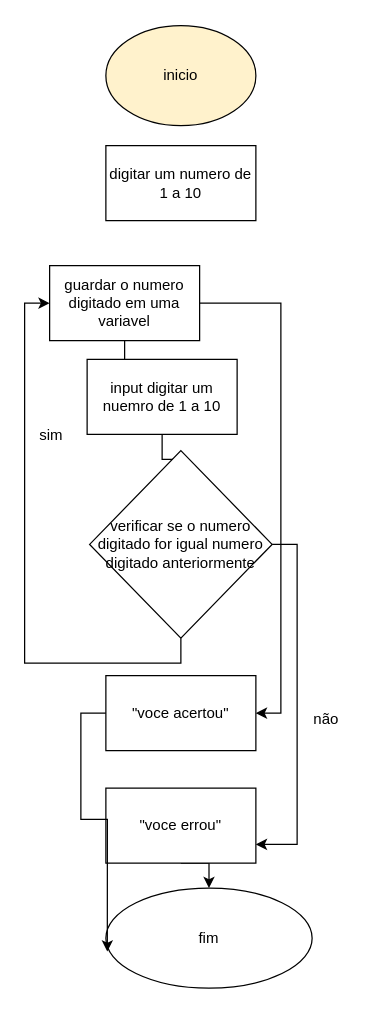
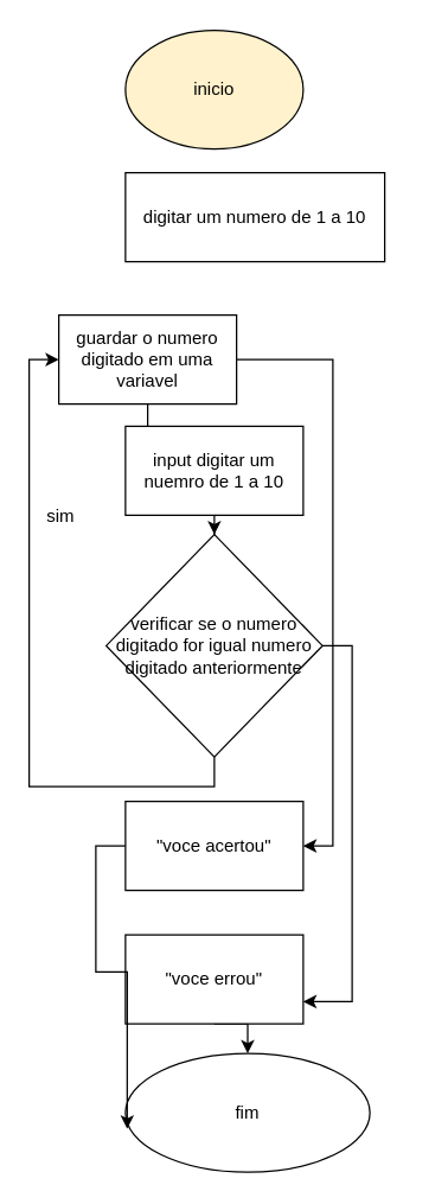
  <mxCell id="0" />
  <mxCell id="1" parent="0" />
  <mxCell id="2" value="inicio" style="ellipse;whiteSpace=wrap;html=1;fillColor=#fff2cc;" vertex="1" parent="1"><mxGeometry x="84" y="20" width="120" height="80" as="geometry" /></mxCell>
  <mxCell id="3" value="fim" style="ellipse;whiteSpace=wrap;html=1;" vertex="1" parent="1"><mxGeometry x="84" y="710" width="165" height="80" as="geometry" /></mxCell>
- <mxCell id="4" value="digitar um numero de 1 a 10" style="rounded=0;whiteSpace=wrap;html=1;" vertex="1" parent="1"><mxGeometry x="84" y="116" width="120" height="60" as="geometry" /></mxCell>
+ <mxCell id="4" value="digitar um numero de 1 a 10" style="rounded=0;whiteSpace=wrap;html=1;" vertex="1" parent="1"><mxGeometry x="84" y="116" width="175" height="60" as="geometry" /></mxCell>
  <mxCell id="5" style="edgeStyle=orthogonalEdgeStyle;rounded=0;orthogonalLoop=1;jettySize=auto;html=1;exitX=1;exitY=0.5;exitDx=0;exitDy=0;entryX=1;entryY=0.5;entryDx=0;entryDy=0;" edge="1" parent="1" source="7" target="13"><mxGeometry relative="1" as="geometry" /></mxCell>
  <mxCell id="6" style="edgeStyle=orthogonalEdgeStyle;rounded=0;orthogonalLoop=1;jettySize=auto;html=1;exitX=0.5;exitY=1;exitDx=0;exitDy=0;" edge="1" parent="1" source="7" target="9"><mxGeometry relative="1" as="geometry" /></mxCell>
  <mxCell id="7" value="guardar o numero digitado em uma variavel" style="rounded=0;whiteSpace=wrap;html=1;" vertex="1" parent="1"><mxGeometry x="39" y="212" width="120" height="60" as="geometry" /></mxCell>
  <mxCell id="8" style="edgeStyle=orthogonalEdgeStyle;rounded=0;orthogonalLoop=1;jettySize=auto;html=1;exitX=0.5;exitY=1;exitDx=0;exitDy=0;" edge="1" parent="1" source="9" target="12"><mxGeometry relative="1" as="geometry" /></mxCell>
- <mxCell id="9" value="input digitar um nuemro de 1 a 10" style="rounded=0;whiteSpace=wrap;html=1;" vertex="1" parent="1"><mxGeometry x="69" y="287" width="120" height="60" as="geometry" /></mxCell>
+ <mxCell id="9" value="input digitar um nuemro de 1 a 10" style="rounded=0;whiteSpace=wrap;html=1;" vertex="1" parent="1"><mxGeometry x="84" y="287" width="120" height="60" as="geometry" /></mxCell>
  <mxCell id="10" style="edgeStyle=orthogonalEdgeStyle;rounded=0;orthogonalLoop=1;jettySize=auto;html=1;exitX=0.5;exitY=1;exitDx=0;exitDy=0;entryX=0;entryY=0.5;entryDx=0;entryDy=0;" edge="1" parent="1" source="12" target="7"><mxGeometry relative="1" as="geometry" /></mxCell>
  <mxCell id="11" style="edgeStyle=orthogonalEdgeStyle;rounded=0;orthogonalLoop=1;jettySize=auto;html=1;exitX=1;exitY=0.5;exitDx=0;exitDy=0;entryX=1;entryY=0.75;entryDx=0;entryDy=0;" edge="1" parent="1" source="12" target="16"><mxGeometry relative="1" as="geometry" /></mxCell>
  <mxCell id="12" value="verificar se o numero digitado for igual numero digitado anteriormente" style="rhombus;whiteSpace=wrap;html=1;" vertex="1" parent="1"><mxGeometry x="71" y="360" width="146" height="150" as="geometry" /></mxCell>
  <mxCell id="13" value="&quot;voce acertou&quot;" style="rounded=0;whiteSpace=wrap;html=1;" vertex="1" parent="1"><mxGeometry x="84" y="540" width="120" height="60" as="geometry" /></mxCell>
  <mxCell id="14" value="sim" style="text;html=1;align=center;verticalAlign=middle;resizable=0;points=[];autosize=1;strokeColor=none;fillColor=none;" vertex="1" parent="1"><mxGeometry x="20" y="333" width="40" height="30" as="geometry" /></mxCell>
  <mxCell id="15" style="edgeStyle=orthogonalEdgeStyle;rounded=0;orthogonalLoop=1;jettySize=auto;html=1;exitX=0.5;exitY=1;exitDx=0;exitDy=0;entryX=0.5;entryY=0;entryDx=0;entryDy=0;" edge="1" parent="1" source="16" target="3"><mxGeometry relative="1" as="geometry" /></mxCell>
  <mxCell id="16" value="&quot;voce errou&quot;" style="rounded=0;whiteSpace=wrap;html=1;" vertex="1" parent="1"><mxGeometry x="84" y="630" width="120" height="60" as="geometry" /></mxCell>
- <mxCell id="17" value="não" style="text;html=1;align=center;verticalAlign=middle;resizable=0;points=[];autosize=1;strokeColor=none;fillColor=none;" vertex="1" parent="1"><mxGeometry x="240" y="560" width="40" height="30" as="geometry" /></mxCell>
  <mxCell id="18" style="edgeStyle=orthogonalEdgeStyle;rounded=0;orthogonalLoop=1;jettySize=auto;html=1;exitX=0;exitY=0.5;exitDx=0;exitDy=0;entryX=0.007;entryY=0.634;entryDx=0;entryDy=0;entryPerimeter=0;" edge="1" parent="1" source="13" target="3"><mxGeometry relative="1" as="geometry" /></mxCell>
